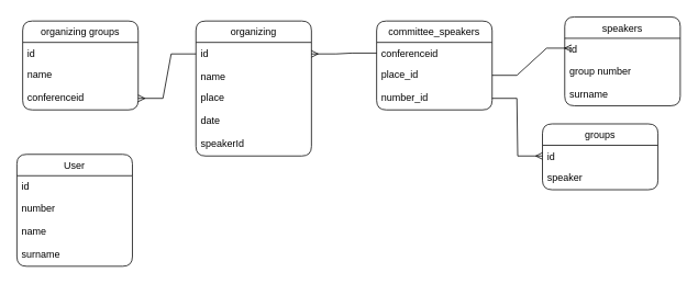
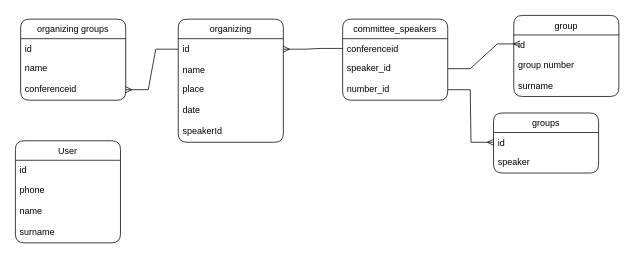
  <mxCell id="0" />
  <mxCell id="1" parent="0" />
  <mxCell id="2" value="User" style="swimlane;fontStyle=0;childLayout=stackLayout;horizontal=1;startSize=26;fillColor=none;horizontalStack=0;resizeParent=1;resizeParentMax=0;resizeLast=0;collapsible=1;marginBottom=0;verticalAlign=middle;rounded=1;" parent="1" vertex="1"><mxGeometry x="20" y="187" width="140" height="136" as="geometry" /></mxCell>
  <mxCell id="3" value="id" style="text;strokeColor=none;fillColor=none;align=left;verticalAlign=top;spacingLeft=4;spacingRight=4;overflow=hidden;rotatable=0;points=[[0,0.5],[1,0.5]];portConstraint=eastwest;" parent="2" vertex="1"><mxGeometry y="26" width="140" height="26" as="geometry" /></mxCell>
- <mxCell id="4" value="number" style="text;strokeColor=none;fillColor=none;align=left;verticalAlign=top;spacingLeft=4;spacingRight=4;overflow=hidden;rotatable=0;points=[[0,0.5],[1,0.5]];portConstraint=eastwest;" parent="2" vertex="1"><mxGeometry y="52" width="140" height="28" as="geometry" /></mxCell>
+ <mxCell id="4" value="phone" style="text;strokeColor=none;fillColor=none;align=left;verticalAlign=top;spacingLeft=4;spacingRight=4;overflow=hidden;rotatable=0;points=[[0,0.5],[1,0.5]];portConstraint=eastwest;" parent="2" vertex="1"><mxGeometry y="52" width="140" height="28" as="geometry" /></mxCell>
  <mxCell id="5" value="name" style="text;strokeColor=none;fillColor=none;align=left;verticalAlign=top;spacingLeft=4;spacingRight=4;overflow=hidden;rotatable=0;points=[[0,0.5],[1,0.5]];portConstraint=eastwest;" parent="2" vertex="1"><mxGeometry y="80" width="140" height="28" as="geometry" /></mxCell>
  <mxCell id="6" value="surname" style="text;strokeColor=none;fillColor=none;align=left;verticalAlign=top;spacingLeft=4;spacingRight=4;overflow=hidden;rotatable=0;points=[[0,0.5],[1,0.5]];portConstraint=eastwest;" parent="2" vertex="1"><mxGeometry y="108" width="140" height="28" as="geometry" /></mxCell>
  <mxCell id="7" value="organizing" style="swimlane;fontStyle=0;childLayout=stackLayout;horizontal=1;startSize=26;fillColor=none;horizontalStack=0;resizeParent=1;resizeParentMax=0;resizeLast=0;collapsible=1;marginBottom=0;verticalAlign=middle;rounded=1;" parent="1" vertex="1"><mxGeometry x="237" width="140" height="164" as="geometry" y="25" /></mxCell>
  <mxCell id="8" value="id" style="text;strokeColor=none;fillColor=none;align=left;verticalAlign=top;spacingLeft=4;spacingRight=4;overflow=hidden;rotatable=0;points=[[0,0.5],[1,0.5]];portConstraint=eastwest;" parent="7" vertex="1"><mxGeometry y="26" width="140" height="28" as="geometry" /></mxCell>
  <mxCell id="9" value="name&#10;" style="text;strokeColor=none;fillColor=none;align=left;verticalAlign=top;spacingLeft=4;spacingRight=4;overflow=hidden;rotatable=0;points=[[0,0.5],[1,0.5]];portConstraint=eastwest;" parent="7" vertex="1"><mxGeometry y="54" width="140" height="26" as="geometry" /></mxCell>
  <mxCell id="10" value="place" style="text;strokeColor=none;fillColor=none;align=left;verticalAlign=top;spacingLeft=4;spacingRight=4;overflow=hidden;rotatable=0;points=[[0,0.5],[1,0.5]];portConstraint=eastwest;" parent="7" vertex="1"><mxGeometry y="80" width="140" height="28" as="geometry" /></mxCell>
  <mxCell id="11" value="date&#10;" style="text;strokeColor=none;fillColor=none;align=left;verticalAlign=top;spacingLeft=4;spacingRight=4;overflow=hidden;rotatable=0;points=[[0,0.5],[1,0.5]];portConstraint=eastwest;" parent="7" vertex="1"><mxGeometry y="108" width="140" height="28" as="geometry" /></mxCell>
  <mxCell id="12" value="speakerId" style="text;strokeColor=none;fillColor=none;align=left;verticalAlign=top;spacingLeft=4;spacingRight=4;overflow=hidden;rotatable=0;points=[[0,0.5],[1,0.5]];portConstraint=eastwest;" parent="7" vertex="1"><mxGeometry y="136" width="140" height="28" as="geometry" /></mxCell>
  <mxCell id="13" value="organizing groups" style="swimlane;fontStyle=0;childLayout=stackLayout;horizontal=1;startSize=26;fillColor=none;horizontalStack=0;resizeParent=1;resizeParentMax=0;resizeLast=0;collapsible=1;marginBottom=0;verticalAlign=middle;rounded=1;" parent="1" vertex="1"><mxGeometry x="27" width="140" height="108" as="geometry" y="25" /></mxCell>
  <mxCell id="14" value="id" style="text;strokeColor=none;fillColor=none;align=left;verticalAlign=top;spacingLeft=4;spacingRight=4;overflow=hidden;rotatable=0;points=[[0,0.5],[1,0.5]];portConstraint=eastwest;" parent="13" vertex="1"><mxGeometry y="26" width="140" height="26" as="geometry" /></mxCell>
  <mxCell id="15" value="name" style="text;strokeColor=none;fillColor=none;align=left;verticalAlign=top;spacingLeft=4;spacingRight=4;overflow=hidden;rotatable=0;points=[[0,0.5],[1,0.5]];portConstraint=eastwest;" parent="13" vertex="1"><mxGeometry y="52" width="140" height="28" as="geometry" /></mxCell>
  <mxCell id="16" value="conferenceid" style="text;strokeColor=none;fillColor=none;align=left;verticalAlign=top;spacingLeft=4;spacingRight=4;overflow=hidden;rotatable=0;points=[[0,0.5],[1,0.5]];portConstraint=eastwest;" parent="13" vertex="1"><mxGeometry y="80" width="140" height="28" as="geometry" /></mxCell>
- <mxCell id="17" value="speakers" style="swimlane;fontStyle=0;childLayout=stackLayout;horizontal=1;startSize=26;fillColor=none;horizontalStack=0;resizeParent=1;resizeParentMax=0;resizeLast=0;collapsible=1;marginBottom=0;verticalAlign=middle;rounded=1;" parent="1" vertex="1"><mxGeometry x="684" y="20" width="140" height="108" as="geometry" /></mxCell>
+ <mxCell id="17" value="group" style="swimlane;fontStyle=0;childLayout=stackLayout;horizontal=1;startSize=26;fillColor=none;horizontalStack=0;resizeParent=1;resizeParentMax=0;resizeLast=0;collapsible=1;marginBottom=0;verticalAlign=middle;rounded=1;" parent="1" vertex="1"><mxGeometry x="684" y="20" width="140" height="108" as="geometry" /></mxCell>
  <mxCell id="18" value="" style="edgeStyle=entityRelationEdgeStyle;fontSize=12;html=1;endArrow=ERmany;rounded=0;" parent="17" source="24" edge="1"><mxGeometry width="100" height="100" relative="1" as="geometry"><mxPoint x="-92" y="138" as="sourcePoint" /><mxPoint x="8" y="38" as="targetPoint" /></mxGeometry></mxCell>
  <mxCell id="19" value="id" style="text;strokeColor=none;fillColor=none;align=left;verticalAlign=top;spacingLeft=4;spacingRight=4;overflow=hidden;rotatable=0;points=[[0,0.5],[1,0.5]];portConstraint=eastwest;" parent="17" vertex="1"><mxGeometry y="26" width="140" height="26" as="geometry" /></mxCell>
  <mxCell id="20" value="group number" style="text;strokeColor=none;fillColor=none;align=left;verticalAlign=top;spacingLeft=4;spacingRight=4;overflow=hidden;rotatable=0;points=[[0,0.5],[1,0.5]];portConstraint=eastwest;" parent="17" vertex="1"><mxGeometry y="52" width="140" height="28" as="geometry" /></mxCell>
  <mxCell id="21" value="surname" style="text;strokeColor=none;fillColor=none;align=left;verticalAlign=top;spacingLeft=4;spacingRight=4;overflow=hidden;rotatable=0;points=[[0,0.5],[1,0.5]];portConstraint=eastwest;" parent="17" vertex="1"><mxGeometry y="80" width="140" height="28" as="geometry" /></mxCell>
  <mxCell id="22" value="committee_speakers" style="swimlane;fontStyle=0;childLayout=stackLayout;horizontal=1;startSize=26;fillColor=none;horizontalStack=0;resizeParent=1;resizeParentMax=0;resizeLast=0;collapsible=1;marginBottom=0;verticalAlign=middle;rounded=1;" parent="1" vertex="1"><mxGeometry x="456" width="140" height="108" as="geometry" y="25" /></mxCell>
  <mxCell id="23" value="conferenceid" style="text;strokeColor=none;fillColor=none;align=left;verticalAlign=top;spacingLeft=4;spacingRight=4;overflow=hidden;rotatable=0;points=[[0,0.5],[1,0.5]];portConstraint=eastwest;" parent="22" vertex="1"><mxGeometry y="26" width="140" height="26" as="geometry" /></mxCell>
- <mxCell id="24" value="place_id" style="text;strokeColor=none;fillColor=none;align=left;verticalAlign=top;spacingLeft=4;spacingRight=4;overflow=hidden;rotatable=0;points=[[0,0.5],[1,0.5]];portConstraint=eastwest;" parent="22" vertex="1"><mxGeometry y="52" width="140" height="28" as="geometry" /></mxCell>
+ <mxCell id="24" value="speaker_id" style="text;strokeColor=none;fillColor=none;align=left;verticalAlign=top;spacingLeft=4;spacingRight=4;overflow=hidden;rotatable=0;points=[[0,0.5],[1,0.5]];portConstraint=eastwest;" parent="22" vertex="1"><mxGeometry y="52" width="140" height="28" as="geometry" /></mxCell>
  <mxCell id="25" value="number_id&#10;" style="text;strokeColor=none;fillColor=none;align=left;verticalAlign=top;spacingLeft=4;spacingRight=4;overflow=hidden;rotatable=0;points=[[0,0.5],[1,0.5]];portConstraint=eastwest;" parent="22" vertex="1"><mxGeometry y="80" width="140" height="28" as="geometry" /></mxCell>
  <mxCell id="26" value="groups" style="swimlane;fontStyle=0;childLayout=stackLayout;horizontal=1;startSize=26;fillColor=none;horizontalStack=0;resizeParent=1;resizeParentMax=0;resizeLast=0;collapsible=1;marginBottom=0;verticalAlign=middle;rounded=1;" parent="1" vertex="1"><mxGeometry x="657" y="150" width="140" height="80" as="geometry" /></mxCell>
  <mxCell id="27" value="id" style="text;strokeColor=none;fillColor=none;align=left;verticalAlign=top;spacingLeft=4;spacingRight=4;overflow=hidden;rotatable=0;points=[[0,0.5],[1,0.5]];portConstraint=eastwest;" parent="26" vertex="1"><mxGeometry y="26" width="140" height="26" as="geometry" /></mxCell>
  <mxCell id="28" value="speaker&#10;" style="text;strokeColor=none;fillColor=none;align=left;verticalAlign=top;spacingLeft=4;spacingRight=4;overflow=hidden;rotatable=0;points=[[0,0.5],[1,0.5]];portConstraint=eastwest;" parent="26" vertex="1"><mxGeometry y="52" width="140" height="28" as="geometry" /></mxCell>
  <mxCell id="29" value="" style="edgeStyle=entityRelationEdgeStyle;fontSize=12;html=1;endArrow=ERmany;rounded=0;entryX=0;entryY=0.5;entryDx=0;entryDy=0;" parent="1" source="25" target="27" edge="1"><mxGeometry width="100" height="100" relative="1" as="geometry"><mxPoint x="602" y="282" as="sourcePoint" /><mxPoint x="702" y="182" as="targetPoint" /></mxGeometry></mxCell>
  <mxCell id="30" value="" style="edgeStyle=entityRelationEdgeStyle;fontSize=12;html=1;endArrow=ERmany;rounded=0;entryX=1;entryY=0.5;entryDx=0;entryDy=0;" parent="1" source="23" target="8" edge="1"><mxGeometry width="100" height="100" relative="1" as="geometry"><mxPoint x="182" y="164" as="sourcePoint" /><mxPoint x="419" y="46" as="targetPoint" /></mxGeometry></mxCell>
  <mxCell id="31" value="" style="edgeStyle=entityRelationEdgeStyle;fontSize=12;html=1;endArrow=ERmany;rounded=0;entryX=1;entryY=0.5;entryDx=0;entryDy=0;exitX=0;exitY=0.5;exitDx=0;exitDy=0;" edge="1" parent="1" source="8" target="16"><mxGeometry width="100" height="100" relative="1" as="geometry"><mxPoint x="397" y="389" as="sourcePoint" /><mxPoint x="209" y="205" as="targetPoint" /></mxGeometry></mxCell>
